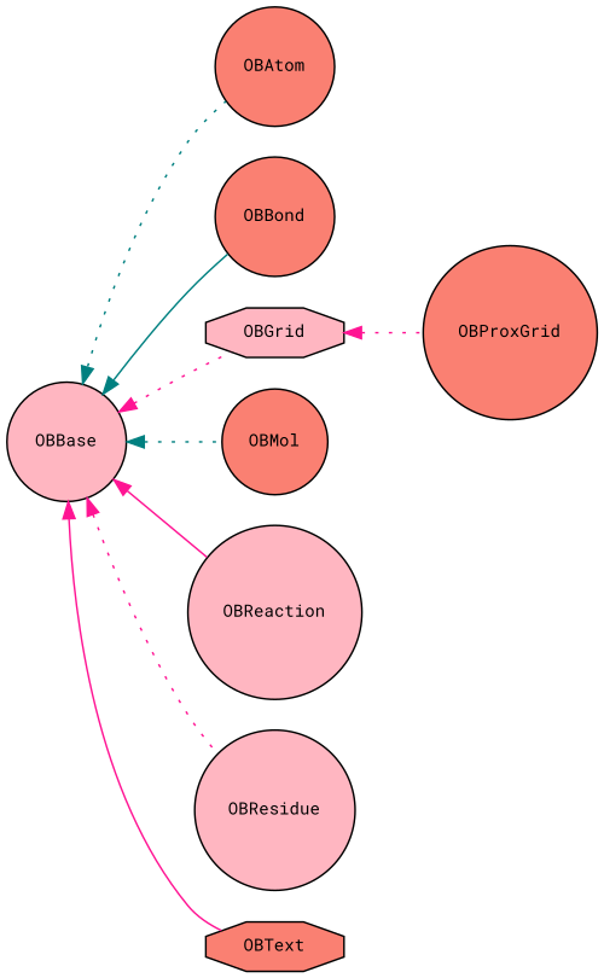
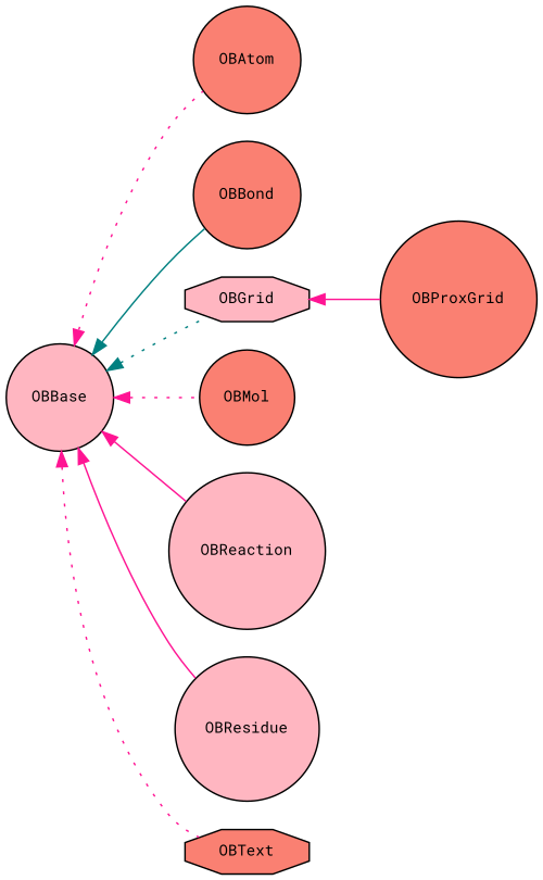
  digraph {
    fontname="Roboto Mono"
    rankdir=LR
    node [color=black fillcolor=salmon fontname="Roboto Mono" fontsize=10 shape=circle style=filled]
    edge [color=deeppink dir=back fontname="Roboto Mono" fontsize=10 labelfontname=FreeSans labelfontsize=10 style=dotted]
    n1 [fillcolor=lightpink fontcolor=black height=0.2 label=OBBase width=0.4]
    n2 [height=0.2 label=OBAtom width=0.4]
    n3 [height=0.2 label=OBBond width=0.4]
    n4 [fillcolor=lightpink height=0.2 label=OBGrid shape=octagon width=0.4]
    n5 [height=0.2 label=OBMol width=0.4]
    n6 [fillcolor=lightpink height=0.2 label=OBReaction width=0.4]
    n7 [fillcolor=lightpink height=0.2 label=OBResidue width=0.4]
    n8 [height=0.2 label=OBText shape=octagon width=0.4]
    n9 [height=0.2 label=OBProxGrid width=0.4]
-   n1 -> n2 [color=teal]
+   n1 -> n2
    n1 -> n3 [color=teal style=solid]
-   n1 -> n4
-   n1 -> n5 [color=teal]
+   n1 -> n4 [color=teal]
+   n1 -> n5
    n1 -> n6 [style=solid]
-   n1 -> n7
-   n1 -> n8 [style=solid]
-   n4 -> n9
+   n1 -> n7 [style=solid]
+   n1 -> n8
+   n4 -> n9 [style=solid]
  }
